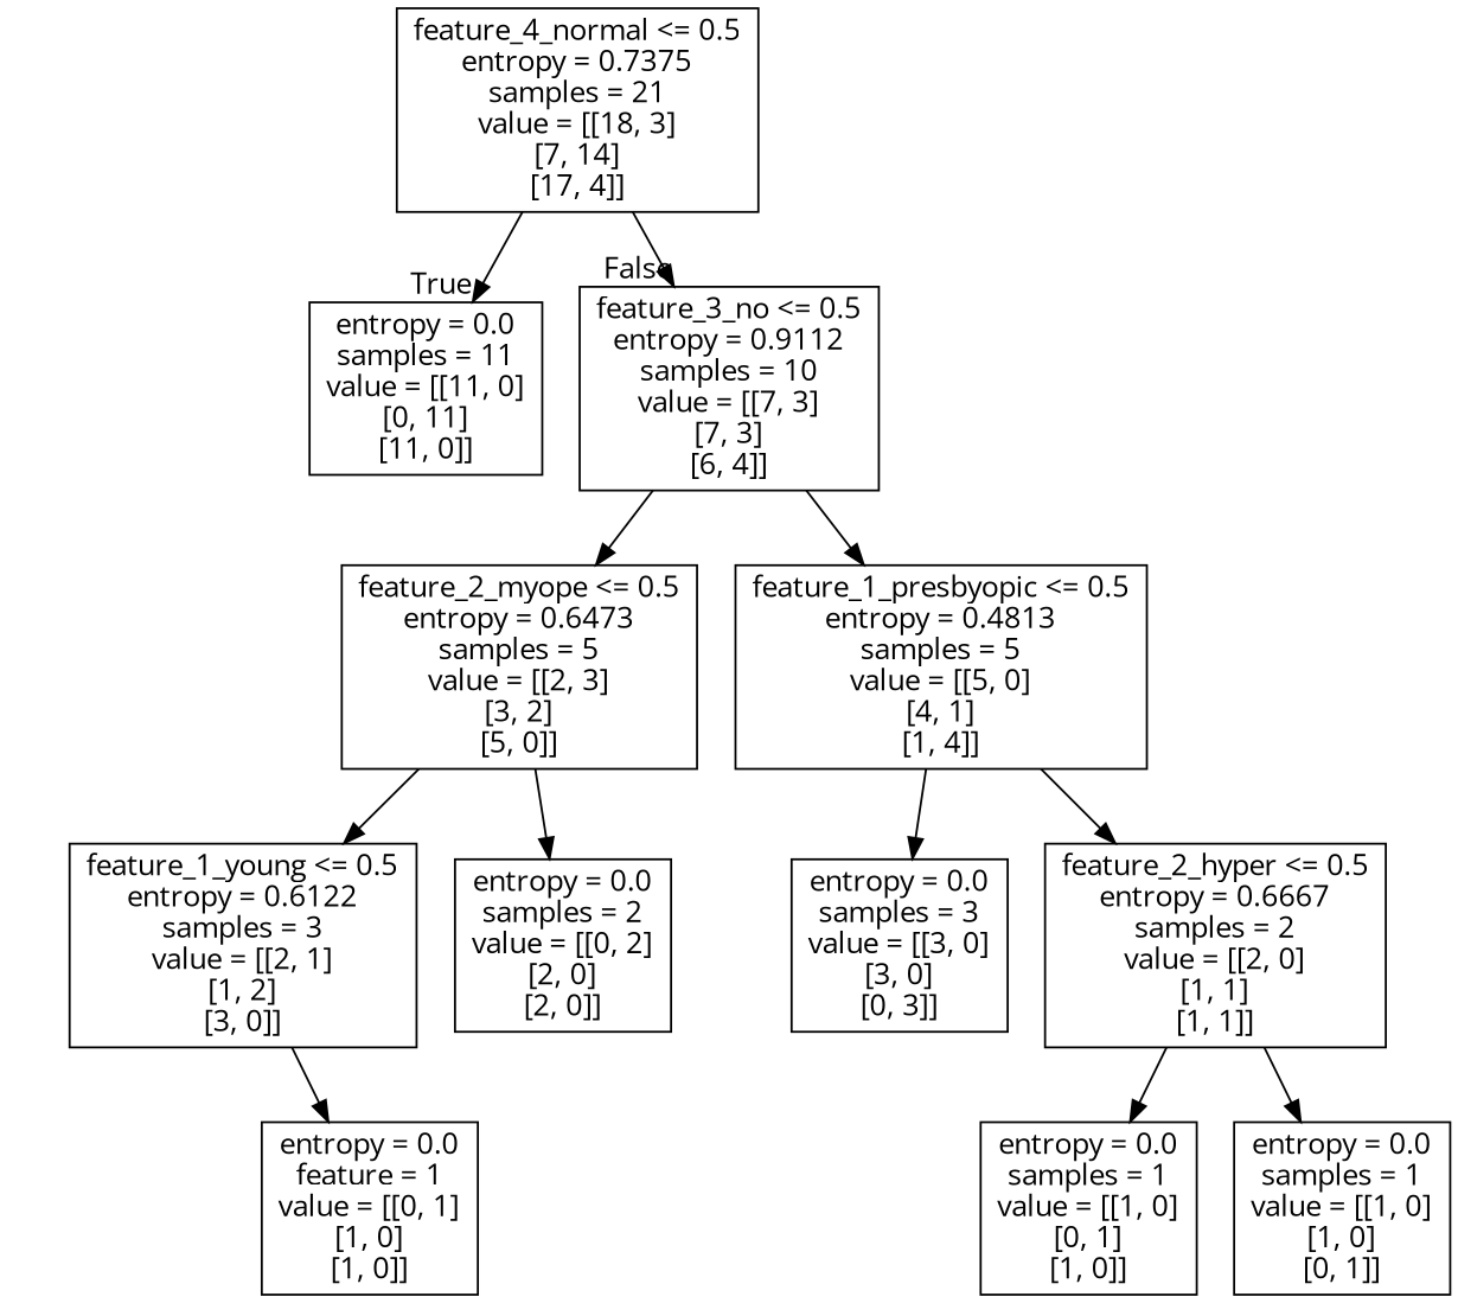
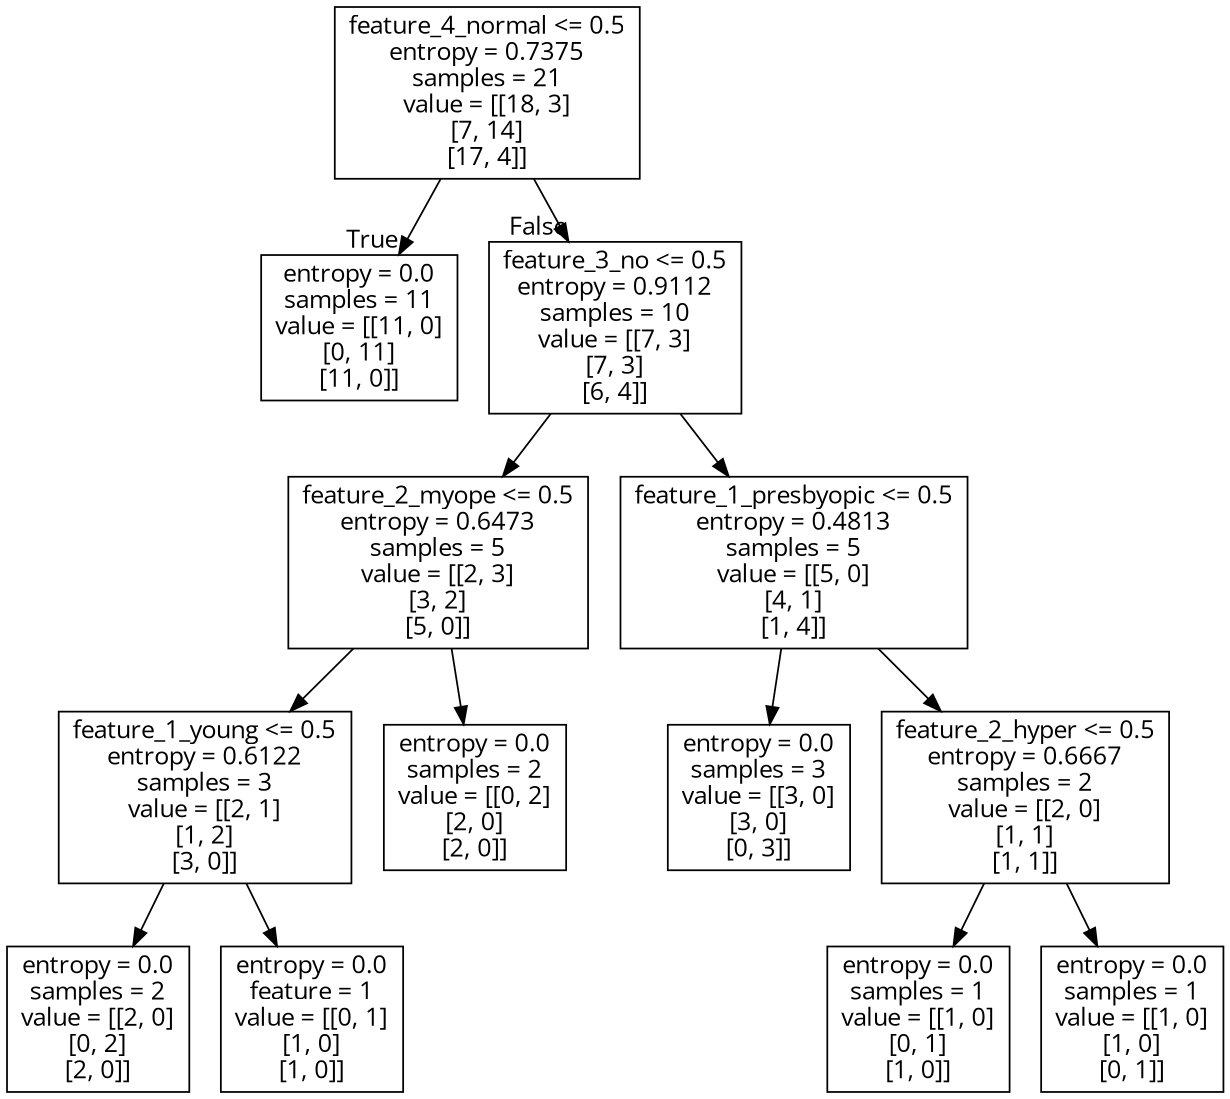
  digraph {
    fontname="Open Sans"
    node [fontname="Open Sans" shape=box]
    edge [fontname="Open Sans"]
    n1 [label="feature_4_normal <= 0.5\nentropy = 0.7375\nsamples = 21\nvalue = [[18, 3]\n[7, 14]\n[17, 4]]"]
    n2 [label="entropy = 0.0\nsamples = 11\nvalue = [[11, 0]\n[0, 11]\n[11, 0]]"]
    n3 [label="feature_3_no <= 0.5\nentropy = 0.9112\nsamples = 10\nvalue = [[7, 3]\n[7, 3]\n[6, 4]]"]
    n4 [label="feature_2_myope <= 0.5\nentropy = 0.6473\nsamples = 5\nvalue = [[2, 3]\n[3, 2]\n[5, 0]]"]
    n5 [label="feature_1_presbyopic <= 0.5\nentropy = 0.4813\nsamples = 5\nvalue = [[5, 0]\n[4, 1]\n[1, 4]]"]
    n6 [label="feature_1_young <= 0.5\nentropy = 0.6122\nsamples = 3\nvalue = [[2, 1]\n[1, 2]\n[3, 0]]"]
    n7 [label="entropy = 0.0\nsamples = 2\nvalue = [[0, 2]\n[2, 0]\n[2, 0]]"]
    n8 [label="entropy = 0.0\nsamples = 3\nvalue = [[3, 0]\n[3, 0]\n[0, 3]]"]
    n9 [label="feature_2_hyper <= 0.5\nentropy = 0.6667\nsamples = 2\nvalue = [[2, 0]\n[1, 1]\n[1, 1]]"]
+   n10 [label="entropy = 0.0\nsamples = 2\nvalue = [[2, 0]\n[0, 2]\n[2, 0]]"]
    n11 [label="entropy = 0.0\nfeature = 1\nvalue = [[0, 1]\n[1, 0]\n[1, 0]]"]
    n12 [label="entropy = 0.0\nsamples = 1\nvalue = [[1, 0]\n[0, 1]\n[1, 0]]"]
    n13 [label="entropy = 0.0\nsamples = 1\nvalue = [[1, 0]\n[1, 0]\n[0, 1]]"]
    n1 -> n2 [headlabel=True labelangle=45 labeldistance=2.5]
    n1 -> n3 [headlabel=False labelangle=-45 labeldistance=2.5]
    n3 -> n4
    n3 -> n5
    n4 -> n6
    n4 -> n7
    n5 -> n8
    n5 -> n9
+   n6 -> n10
    n6 -> n11
    n9 -> n12
    n9 -> n13
  }
